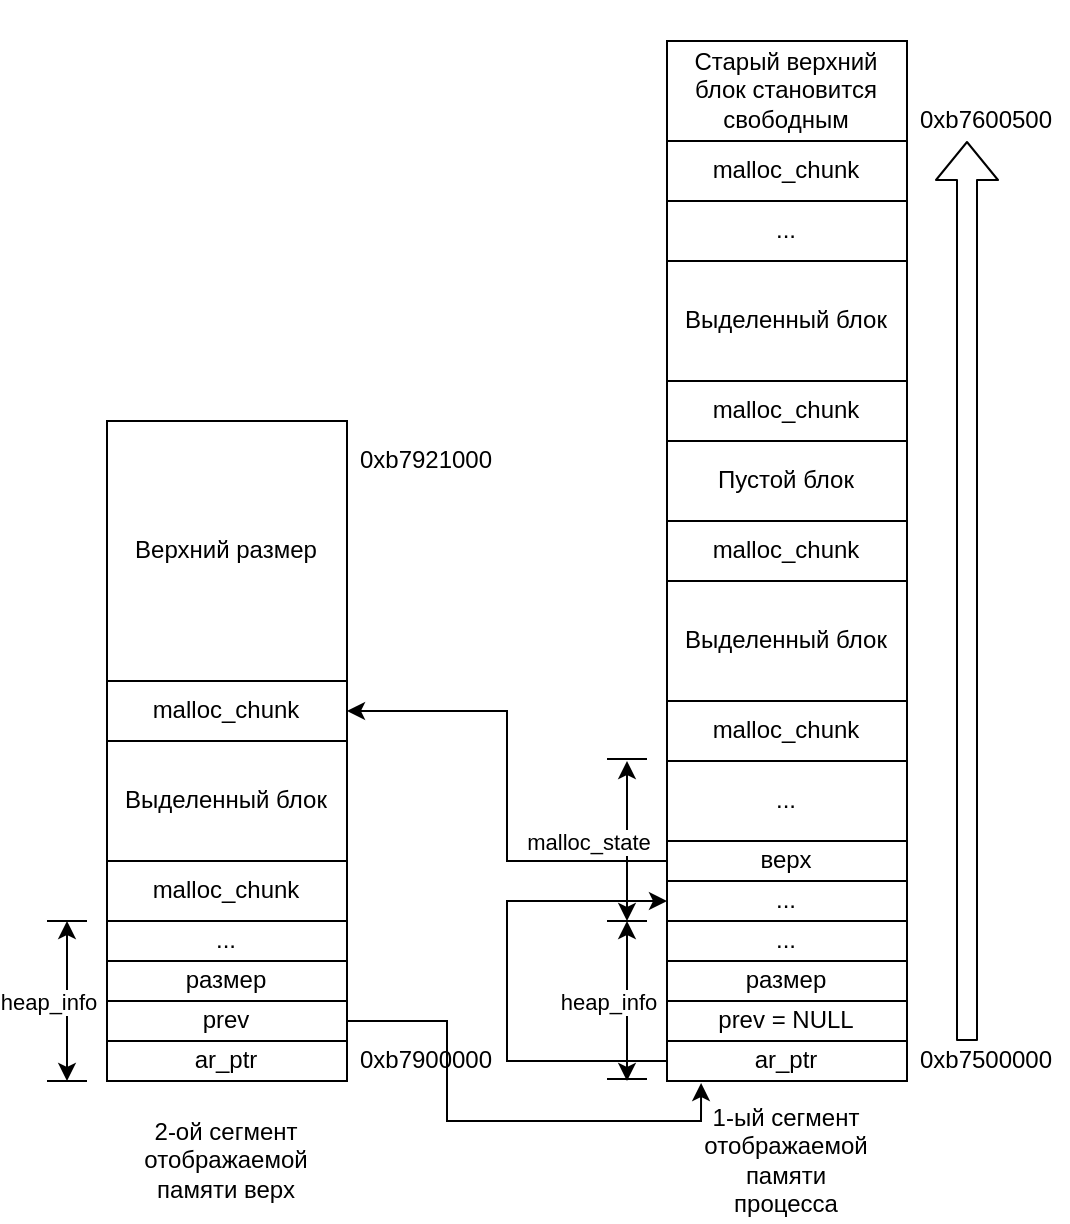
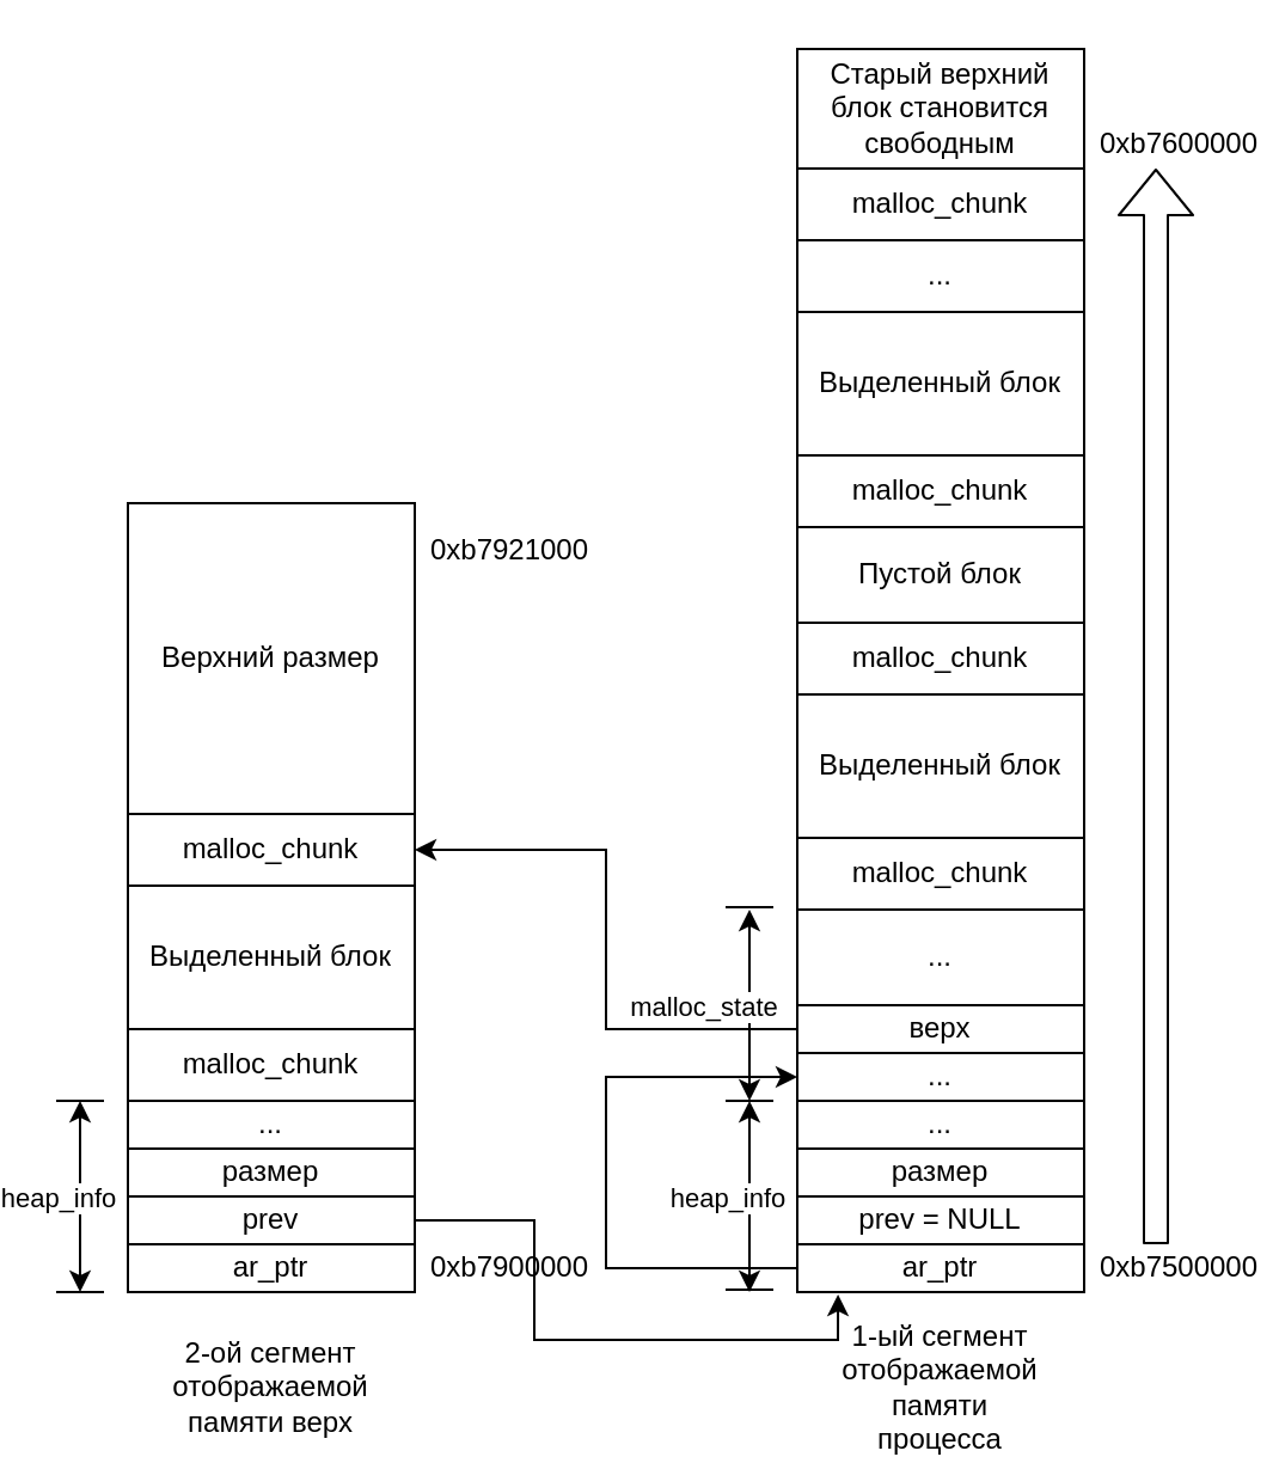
  <mxCell id="0" />
  <mxCell id="1" parent="0" />
  <mxCell id="2" value="Старый верхний блок становится свободным" style="rounded=0;whiteSpace=wrap;html=1;" vertex="1" parent="1"><mxGeometry x="330" y="20" width="120" height="50" as="geometry" /></mxCell>
  <mxCell id="3" value="..." style="rounded=0;whiteSpace=wrap;html=1;" vertex="1" parent="1"><mxGeometry x="330" y="100" width="120" height="30" as="geometry" /></mxCell>
  <mxCell id="4" value="Выделенный блок" style="rounded=0;whiteSpace=wrap;html=1;" vertex="1" parent="1"><mxGeometry x="330" y="130" width="120" height="60" as="geometry" /></mxCell>
  <mxCell id="5" value="malloc_chunk" style="rounded=0;whiteSpace=wrap;html=1;" vertex="1" parent="1"><mxGeometry x="330" y="190" width="120" height="30" as="geometry" /></mxCell>
  <mxCell id="6" value="Пустой блок" style="rounded=0;whiteSpace=wrap;html=1;" vertex="1" parent="1"><mxGeometry x="330" y="220" width="120" height="40" as="geometry" /></mxCell>
  <mxCell id="7" value="malloc_chunk" style="rounded=0;whiteSpace=wrap;html=1;" vertex="1" parent="1"><mxGeometry x="330" y="260" width="120" height="30" as="geometry" /></mxCell>
  <mxCell id="8" value="Выделенный блок" style="rounded=0;whiteSpace=wrap;html=1;" vertex="1" parent="1"><mxGeometry x="330" y="290" width="120" height="60" as="geometry" /></mxCell>
  <mxCell id="9" value="malloc_chunk" style="rounded=0;whiteSpace=wrap;html=1;" vertex="1" parent="1"><mxGeometry x="330" y="350" width="120" height="30" as="geometry" /></mxCell>
  <mxCell id="10" value="..." style="rounded=0;whiteSpace=wrap;html=1;" vertex="1" parent="1"><mxGeometry x="330" y="380" width="120" height="40" as="geometry" /></mxCell>
  <mxCell id="11" style="edgeStyle=orthogonalEdgeStyle;rounded=0;orthogonalLoop=1;jettySize=auto;html=1;entryX=1;entryY=0.5;entryDx=0;entryDy=0;" edge="1" parent="1" source="12" target="37"><mxGeometry relative="1" as="geometry" /></mxCell>
  <mxCell id="12" value="верх" style="rounded=0;whiteSpace=wrap;html=1;" vertex="1" parent="1"><mxGeometry x="330" y="420" width="120" height="20" as="geometry" /></mxCell>
  <mxCell id="13" value="..." style="rounded=0;whiteSpace=wrap;html=1;" vertex="1" parent="1"><mxGeometry x="330" y="440" width="120" height="20" as="geometry" /></mxCell>
  <mxCell id="14" value="..." style="rounded=0;whiteSpace=wrap;html=1;" vertex="1" parent="1"><mxGeometry x="330" y="460" width="120" height="20" as="geometry" /></mxCell>
  <mxCell id="15" value="размер" style="rounded=0;whiteSpace=wrap;html=1;" vertex="1" parent="1"><mxGeometry x="330" y="480" width="120" height="20" as="geometry" /></mxCell>
  <mxCell id="16" value="prev = NULL" style="rounded=0;whiteSpace=wrap;html=1;" vertex="1" parent="1"><mxGeometry x="330" y="500" width="120" height="20" as="geometry" /></mxCell>
  <mxCell id="17" style="edgeStyle=orthogonalEdgeStyle;rounded=0;orthogonalLoop=1;jettySize=auto;html=1;entryX=0;entryY=0.5;entryDx=0;entryDy=0;" edge="1" parent="1" source="18" target="13"><mxGeometry relative="1" as="geometry"><Array as="points"><mxPoint x="250" y="530" /><mxPoint x="250" y="450" /></Array></mxGeometry></mxCell>
  <mxCell id="18" value="ar_ptr" style="rounded=0;whiteSpace=wrap;html=1;" vertex="1" parent="1"><mxGeometry x="330" y="520" width="120" height="20" as="geometry" /></mxCell>
  <mxCell id="19" value="" style="shape=flexArrow;endArrow=classic;html=1;" edge="1" parent="1"><mxGeometry width="50" height="50" relative="1" as="geometry"><mxPoint x="480" y="520" as="sourcePoint" /><mxPoint x="480" y="70" as="targetPoint" /></mxGeometry></mxCell>
- <mxCell id="20" value="0xb7600500" style="text;html=1;strokeColor=none;fillColor=none;align=center;verticalAlign=middle;whiteSpace=wrap;rounded=0;" vertex="1" parent="1"><mxGeometry x="470" y="50" width="40" height="20" as="geometry" /></mxCell>
+ <mxCell id="20" value="0xb7600000" style="text;html=1;strokeColor=none;fillColor=none;align=center;verticalAlign=middle;whiteSpace=wrap;rounded=0;" vertex="1" parent="1"><mxGeometry x="470" y="50" width="40" height="20" as="geometry" /></mxCell>
  <mxCell id="21" value="0xb7500000" style="text;html=1;strokeColor=none;fillColor=none;align=center;verticalAlign=middle;whiteSpace=wrap;rounded=0;" vertex="1" parent="1"><mxGeometry x="470" y="520" width="40" height="20" as="geometry" /></mxCell>
  <mxCell id="22" value="" style="endArrow=classic;startArrow=classic;html=1;" edge="1" parent="1"><mxGeometry width="50" height="50" relative="1" as="geometry"><mxPoint x="310" y="540" as="sourcePoint" /><mxPoint x="310" y="460" as="targetPoint" /></mxGeometry></mxCell>
  <mxCell id="23" value="heap_info" style="edgeLabel;html=1;align=center;verticalAlign=middle;resizable=0;points=[];" vertex="1" connectable="0" parent="22"><mxGeometry x="-0.225" y="3" relative="1" as="geometry"><mxPoint x="-7" y="-9" as="offset" /></mxGeometry></mxCell>
  <mxCell id="24" value="" style="endArrow=none;html=1;" edge="1" parent="1"><mxGeometry width="50" height="50" relative="1" as="geometry"><mxPoint x="300" y="460" as="sourcePoint" /><mxPoint x="320" y="460" as="targetPoint" /><Array as="points"><mxPoint x="310" y="460" /></Array></mxGeometry></mxCell>
  <mxCell id="25" value="" style="endArrow=none;html=1;" edge="1" parent="1"><mxGeometry width="50" height="50" relative="1" as="geometry"><mxPoint x="300" y="539" as="sourcePoint" /><mxPoint x="320" y="539" as="targetPoint" /><Array as="points"><mxPoint x="310" y="539" /></Array></mxGeometry></mxCell>
  <mxCell id="26" value="" style="endArrow=classic;startArrow=classic;html=1;labelBorderColor=none;" edge="1" parent="1"><mxGeometry width="50" height="50" relative="1" as="geometry"><mxPoint x="310" y="460" as="sourcePoint" /><mxPoint x="310" y="380" as="targetPoint" /></mxGeometry></mxCell>
  <mxCell id="27" value="malloc_state" style="edgeLabel;html=1;align=center;verticalAlign=middle;resizable=0;points=[];" vertex="1" connectable="0" parent="26"><mxGeometry x="0.375" y="2" relative="1" as="geometry"><mxPoint x="-18" y="15" as="offset" /></mxGeometry></mxCell>
  <mxCell id="28" value="" style="endArrow=none;html=1;" edge="1" parent="1"><mxGeometry width="50" height="50" relative="1" as="geometry"><mxPoint x="300" y="379" as="sourcePoint" /><mxPoint x="320" y="379" as="targetPoint" /><Array as="points"><mxPoint x="310" y="379" /></Array></mxGeometry></mxCell>
  <mxCell id="29" value="1-ый сегмент отображаемой памяти процесса" style="text;html=1;strokeColor=none;fillColor=none;align=center;verticalAlign=middle;whiteSpace=wrap;rounded=0;" vertex="1" parent="1"><mxGeometry x="370" y="570" width="40" height="20" as="geometry" /></mxCell>
  <mxCell id="30" value="..." style="rounded=0;whiteSpace=wrap;html=1;" vertex="1" parent="1"><mxGeometry x="50" y="460" width="120" height="20" as="geometry" /></mxCell>
  <mxCell id="31" value="размер" style="rounded=0;whiteSpace=wrap;html=1;" vertex="1" parent="1"><mxGeometry x="50" y="480" width="120" height="20" as="geometry" /></mxCell>
  <mxCell id="32" style="edgeStyle=orthogonalEdgeStyle;rounded=0;orthogonalLoop=1;jettySize=auto;html=1;entryX=0.142;entryY=1.05;entryDx=0;entryDy=0;entryPerimeter=0;" edge="1" parent="1" source="33" target="18"><mxGeometry relative="1" as="geometry"><Array as="points"><mxPoint x="220" y="510" /><mxPoint x="220" y="560" /><mxPoint x="347" y="560" /></Array></mxGeometry></mxCell>
  <mxCell id="33" value="prev" style="rounded=0;whiteSpace=wrap;html=1;" vertex="1" parent="1"><mxGeometry x="50" y="500" width="120" height="20" as="geometry" /></mxCell>
  <mxCell id="34" value="ar_ptr" style="rounded=0;whiteSpace=wrap;html=1;" vertex="1" parent="1"><mxGeometry x="50" y="520" width="120" height="20" as="geometry" /></mxCell>
  <mxCell id="35" value="malloc_chunk" style="rounded=0;whiteSpace=wrap;html=1;" vertex="1" parent="1"><mxGeometry x="50" y="430" width="120" height="30" as="geometry" /></mxCell>
  <mxCell id="36" value="Выделенный блок" style="rounded=0;whiteSpace=wrap;html=1;" vertex="1" parent="1"><mxGeometry x="50" y="370" width="120" height="60" as="geometry" /></mxCell>
  <mxCell id="37" value="malloc_chunk" style="rounded=0;whiteSpace=wrap;html=1;" vertex="1" parent="1"><mxGeometry x="50" y="340" width="120" height="30" as="geometry" /></mxCell>
  <mxCell id="38" value="Верхний размер" style="rounded=0;whiteSpace=wrap;html=1;" vertex="1" parent="1"><mxGeometry x="50" y="210" width="120" height="130" as="geometry" /></mxCell>
  <mxCell id="39" value="malloc_chunk" style="rounded=0;whiteSpace=wrap;html=1;" vertex="1" parent="1"><mxGeometry x="330" y="70" width="120" height="30" as="geometry" /></mxCell>
  <mxCell id="40" value="0xb7900000" style="text;html=1;strokeColor=none;fillColor=none;align=center;verticalAlign=middle;whiteSpace=wrap;rounded=0;" vertex="1" parent="1"><mxGeometry x="190" y="520" width="40" height="20" as="geometry" /></mxCell>
  <mxCell id="41" value="0xb7921000" style="text;html=1;strokeColor=none;fillColor=none;align=center;verticalAlign=middle;whiteSpace=wrap;rounded=0;" vertex="1" parent="1"><mxGeometry x="190" y="220" width="40" height="20" as="geometry" /></mxCell>
  <mxCell id="42" value="" style="endArrow=classic;startArrow=classic;html=1;" edge="1" parent="1"><mxGeometry width="50" height="50" relative="1" as="geometry"><mxPoint x="30" y="540" as="sourcePoint" /><mxPoint x="30" y="460" as="targetPoint" /></mxGeometry></mxCell>
  <mxCell id="43" value="heap_info" style="edgeLabel;html=1;align=center;verticalAlign=middle;resizable=0;points=[];" vertex="1" connectable="0" parent="42"><mxGeometry x="-0.225" y="3" relative="1" as="geometry"><mxPoint x="-7" y="-9" as="offset" /></mxGeometry></mxCell>
  <mxCell id="44" value="" style="endArrow=none;html=1;" edge="1" parent="1"><mxGeometry width="50" height="50" relative="1" as="geometry"><mxPoint x="20" y="460" as="sourcePoint" /><mxPoint x="40" y="460" as="targetPoint" /><Array as="points"><mxPoint x="30" y="460" /></Array></mxGeometry></mxCell>
  <mxCell id="45" value="" style="endArrow=none;html=1;" edge="1" parent="1"><mxGeometry width="50" height="50" relative="1" as="geometry"><mxPoint x="20" y="540" as="sourcePoint" /><mxPoint x="40" y="540" as="targetPoint" /><Array as="points"><mxPoint x="30" y="540" /></Array></mxGeometry></mxCell>
  <mxCell id="46" value="2-ой сегмент отображаемой памяти верх" style="text;html=1;strokeColor=none;fillColor=none;align=center;verticalAlign=middle;whiteSpace=wrap;rounded=0;" vertex="1" parent="1"><mxGeometry x="90" y="570" width="40" height="20" as="geometry" /></mxCell>
